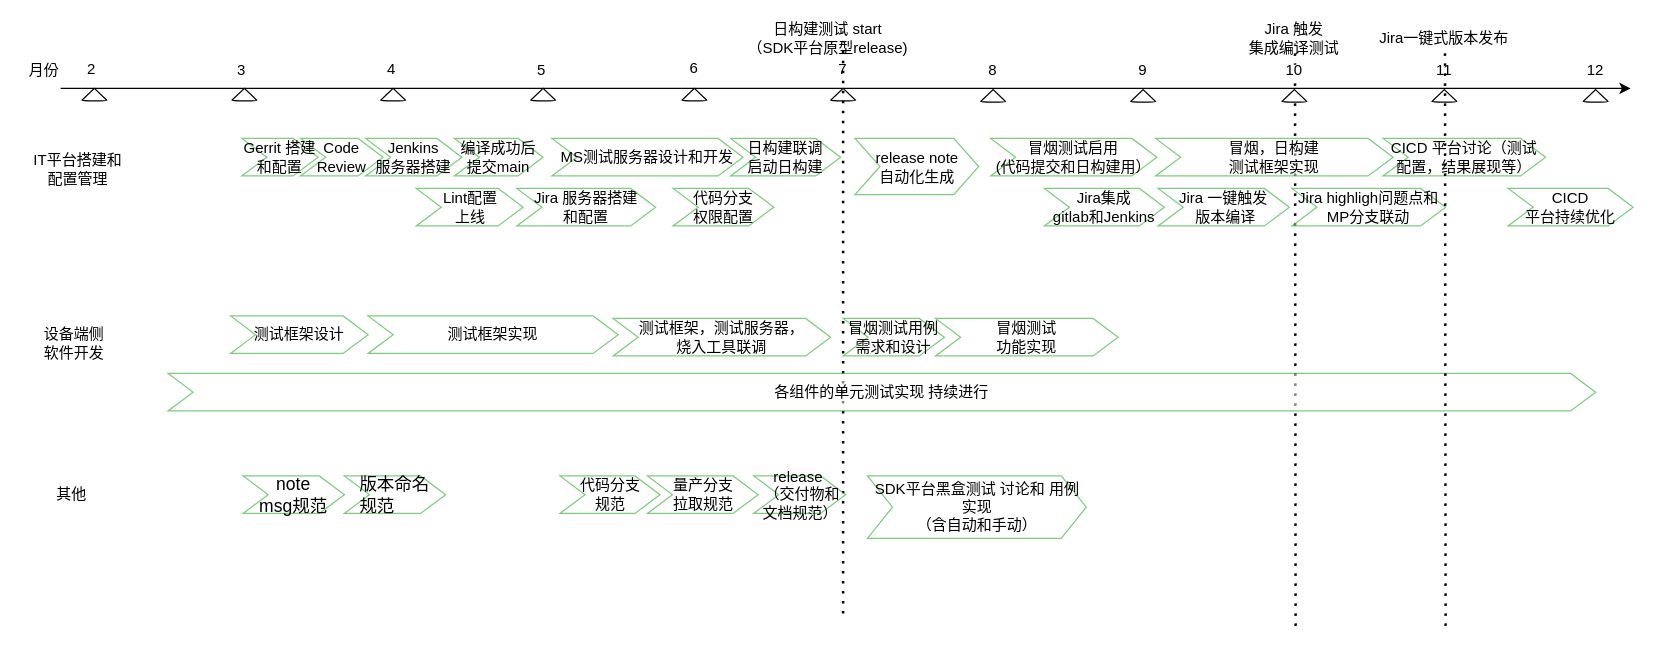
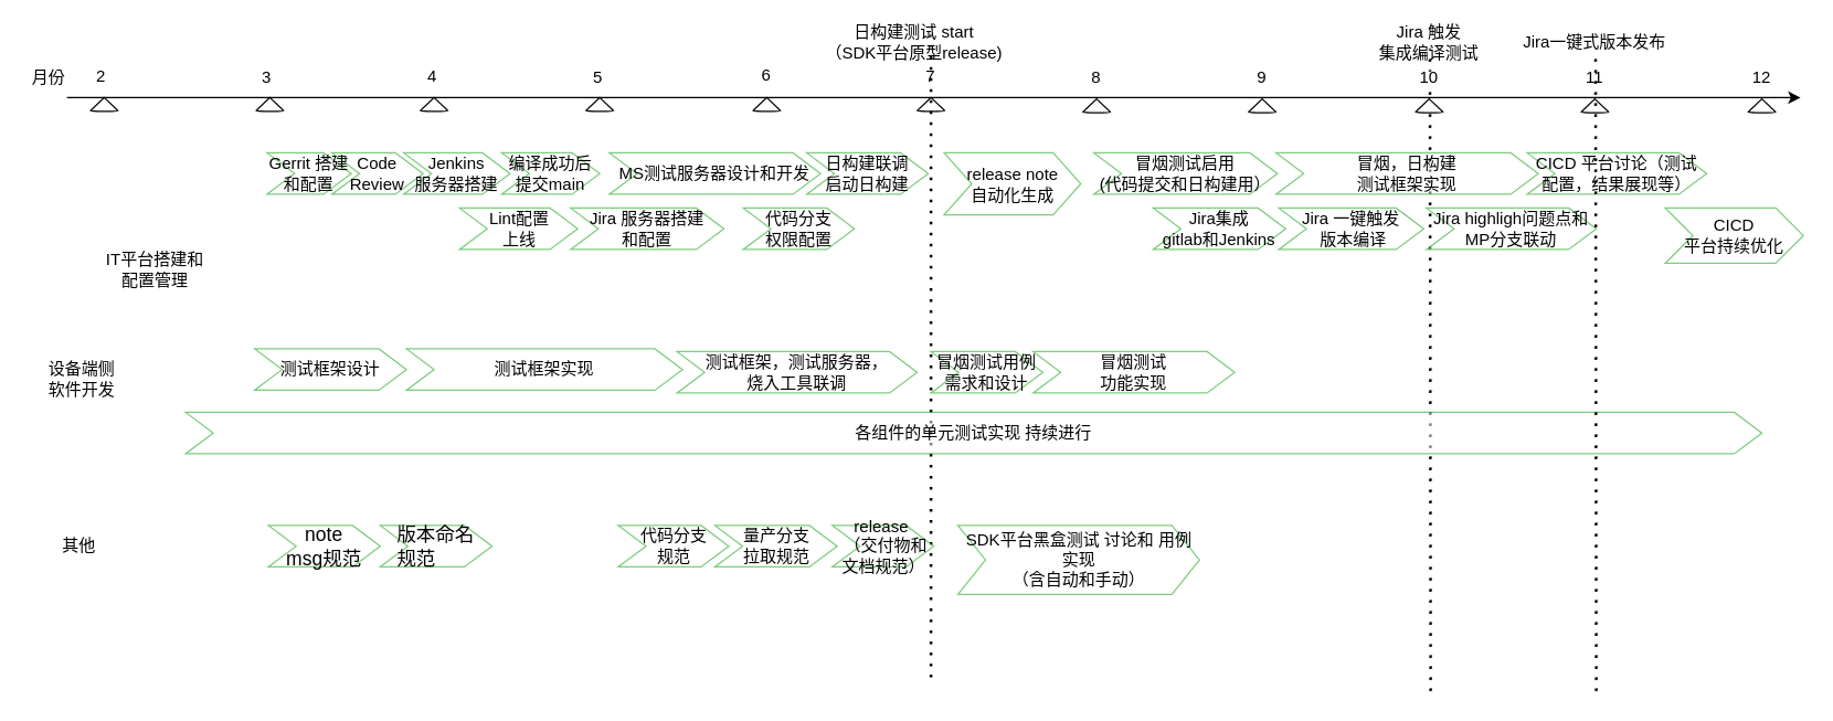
  <mxCell id="0" />
  <mxCell id="1" parent="0" />
  <mxCell id="2" value="月份" style="rounded=1;whiteSpace=wrap;html=1;strokeColor=none;" parent="1" vertex="1"><mxGeometry x="20" y="51" width="30" height="10" as="geometry" /></mxCell>
  <mxCell id="3" value="" style="verticalLabelPosition=bottom;verticalAlign=top;html=1;shape=mxgraph.basic.cone2;dx=0.5;dy=0.95;" parent="1" vertex="1"><mxGeometry x="65" y="70" width="20" height="10" as="geometry" /></mxCell>
  <mxCell id="4" value="" style="verticalLabelPosition=bottom;verticalAlign=top;html=1;shape=mxgraph.basic.cone2;dx=0.5;dy=0.95;" parent="1" vertex="1"><mxGeometry x="185" y="70" width="20" height="10" as="geometry" /></mxCell>
  <mxCell id="5" value="" style="verticalLabelPosition=bottom;verticalAlign=top;html=1;shape=mxgraph.basic.cone2;dx=0.5;dy=0.95;" parent="1" vertex="1"><mxGeometry x="304" y="70" width="20" height="10" as="geometry" /></mxCell>
  <mxCell id="6" value="" style="verticalLabelPosition=bottom;verticalAlign=top;html=1;shape=mxgraph.basic.cone2;dx=0.5;dy=0.95;" parent="1" vertex="1"><mxGeometry x="424" y="70" width="20" height="10" as="geometry" /></mxCell>
  <mxCell id="7" value="" style="verticalLabelPosition=bottom;verticalAlign=top;html=1;shape=mxgraph.basic.cone2;dx=0.5;dy=0.95;" parent="1" vertex="1"><mxGeometry x="545" y="70" width="20" height="10" as="geometry" /></mxCell>
  <mxCell id="8" value="" style="verticalLabelPosition=bottom;verticalAlign=top;html=1;shape=mxgraph.basic.cone2;dx=0.5;dy=0.95;" parent="1" vertex="1"><mxGeometry x="664" y="70" width="20" height="10" as="geometry" /></mxCell>
  <mxCell id="9" value="2" style="rounded=1;whiteSpace=wrap;html=1;strokeColor=none;" parent="1" vertex="1"><mxGeometry x="58" y="50" width="30" height="10" as="geometry" /></mxCell>
  <mxCell id="10" value="3" style="rounded=1;whiteSpace=wrap;html=1;strokeColor=none;" parent="1" vertex="1"><mxGeometry x="178" y="51" width="30" height="10" as="geometry" /></mxCell>
  <mxCell id="11" value="4" style="rounded=1;whiteSpace=wrap;html=1;strokeColor=none;" parent="1" vertex="1"><mxGeometry x="298" y="50" width="30" height="10" as="geometry" /></mxCell>
  <mxCell id="12" value="5" style="rounded=1;whiteSpace=wrap;html=1;strokeColor=none;" parent="1" vertex="1"><mxGeometry x="418" y="51" width="30" height="10" as="geometry" /></mxCell>
  <mxCell id="13" value="6" style="rounded=1;whiteSpace=wrap;html=1;strokeColor=none;" parent="1" vertex="1"><mxGeometry x="540" y="49" width="30" height="10" as="geometry" /></mxCell>
  <mxCell id="14" value="7" style="rounded=1;whiteSpace=wrap;html=1;strokeColor=none;" parent="1" vertex="1"><mxGeometry x="659" y="50" width="30" height="10" as="geometry" /></mxCell>
  <mxCell id="15" value="设备端侧&lt;br&gt;软件开发" style="rounded=1;whiteSpace=wrap;html=1;strokeColor=none;" parent="1" vertex="1"><mxGeometry x="24" y="249" width="70" height="50" as="geometry" /></mxCell>
  <mxCell id="16" value="" style="endArrow=classic;html=1;" parent="1" edge="1"><mxGeometry width="50" height="50" relative="1" as="geometry"><mxPoint x="48" y="70" as="sourcePoint" /><mxPoint x="1304" y="70" as="targetPoint" /></mxGeometry></mxCell>
  <mxCell id="17" value="Code Review" style="shape=step;perimeter=stepPerimeter;whiteSpace=wrap;html=1;fixedSize=1;opacity=50;strokeWidth=1;strokeColor=#009900;" parent="1" vertex="1"><mxGeometry x="240" y="110" width="66" height="30" as="geometry" /></mxCell>
  <mxCell id="18" value="MS测试服务器设计和开发" style="shape=step;perimeter=stepPerimeter;whiteSpace=wrap;html=1;fixedSize=1;opacity=50;strokeWidth=1;strokeColor=#009900;" parent="1" vertex="1"><mxGeometry x="441" y="110" width="153" height="30" as="geometry" /></mxCell>
  <mxCell id="19" value="" style="endArrow=none;dashed=1;html=1;dashPattern=1 3;strokeWidth=2;" parent="1" edge="1"><mxGeometry width="50" height="50" relative="1" as="geometry"><mxPoint x="1036" y="500" as="sourcePoint" /><mxPoint x="1035.5" y="34" as="targetPoint" /></mxGeometry></mxCell>
  <mxCell id="20" value="" style="endArrow=none;dashed=1;html=1;dashPattern=1 3;strokeWidth=2;" parent="1" edge="1"><mxGeometry width="50" height="50" relative="1" as="geometry"><mxPoint x="674" y="490" as="sourcePoint" /><mxPoint x="674" y="20" as="targetPoint" /></mxGeometry></mxCell>
  <mxCell id="21" value="日构建测试 start &lt;br&gt;（SDK平台原型release)" style="rounded=1;whiteSpace=wrap;html=1;strokeWidth=1;opacity=50;strokeColor=none;" parent="1" vertex="1"><mxGeometry x="594" y="20" width="136" height="20" as="geometry" /></mxCell>
  <mxCell id="22" value="测试框架设计" style="shape=step;perimeter=stepPerimeter;whiteSpace=wrap;html=1;fixedSize=1;opacity=50;strokeWidth=1;strokeColor=#009900;" parent="1" vertex="1"><mxGeometry x="184" y="252" width="110" height="30" as="geometry" /></mxCell>
- <mxCell id="23" value="IT平台搭建和&lt;br&gt;配置管理" style="rounded=1;whiteSpace=wrap;html=1;strokeColor=none;" parent="1" vertex="1"><mxGeometry x="22" y="110" width="80" height="50" as="geometry" /></mxCell>
+ <mxCell id="23" value="IT平台搭建和&lt;br&gt;配置管理" style="rounded=1;whiteSpace=wrap;html=1;strokeColor=none;" parent="1" vertex="1"><mxGeometry x="72" y="170" width="80" height="50" as="geometry" /></mxCell>
  <mxCell id="24" value="Gerrit 搭建&lt;br&gt;和配置" style="shape=step;perimeter=stepPerimeter;whiteSpace=wrap;html=1;fixedSize=1;opacity=50;strokeWidth=1;strokeColor=#009900;" parent="1" vertex="1"><mxGeometry x="193" y="110" width="61" height="30" as="geometry" /></mxCell>
  <mxCell id="25" value="Jira 服务器搭建&lt;br&gt;和配置" style="shape=step;perimeter=stepPerimeter;whiteSpace=wrap;html=1;fixedSize=1;opacity=50;strokeWidth=1;strokeColor=#009900;" parent="1" vertex="1"><mxGeometry x="413" y="150" width="111" height="30" as="geometry" /></mxCell>
  <mxCell id="26" value="代码分支&lt;br&gt;权限配置" style="shape=step;perimeter=stepPerimeter;whiteSpace=wrap;html=1;fixedSize=1;opacity=50;strokeWidth=1;strokeColor=#009900;" parent="1" vertex="1"><mxGeometry x="538" y="150" width="80.5" height="30" as="geometry" /></mxCell>
  <mxCell id="27" value="release note&lt;br&gt;自动化生成" style="shape=step;perimeter=stepPerimeter;whiteSpace=wrap;html=1;fixedSize=1;opacity=50;strokeWidth=1;strokeColor=#009900;" parent="1" vertex="1"><mxGeometry x="683.5" y="110" width="99" height="45" as="geometry" /></mxCell>
  <mxCell id="28" value="Lint配置&lt;br&gt;上线" style="shape=step;perimeter=stepPerimeter;whiteSpace=wrap;html=1;fixedSize=1;opacity=50;strokeWidth=1;strokeColor=#009900;" parent="1" vertex="1"><mxGeometry x="332.5" y="150" width="85.5" height="30" as="geometry" /></mxCell>
  <mxCell id="29" value="冒烟测试用例需求和设计" style="shape=step;perimeter=stepPerimeter;whiteSpace=wrap;html=1;fixedSize=1;opacity=50;strokeWidth=1;strokeColor=#009900;" parent="1" vertex="1"><mxGeometry x="674" y="254" width="81" height="30" as="geometry" /></mxCell>
  <mxCell id="30" value="冒烟测试&lt;br&gt;功能实现" style="shape=step;perimeter=stepPerimeter;whiteSpace=wrap;html=1;fixedSize=1;opacity=50;strokeWidth=1;strokeColor=#009900;" parent="1" vertex="1"><mxGeometry x="748" y="254" width="146" height="30" as="geometry" /></mxCell>
  <mxCell id="31" value="各组件的单元测试实现 持续进行" style="shape=step;perimeter=stepPerimeter;whiteSpace=wrap;html=1;fixedSize=1;opacity=50;strokeWidth=1;strokeColor=#009900;" parent="1" vertex="1"><mxGeometry x="134" y="298" width="1142" height="30" as="geometry" /></mxCell>
  <mxCell id="32" value="&lt;span&gt;Jira 一键触发&lt;br&gt;&amp;nbsp;版本编译&lt;/span&gt;" style="shape=step;perimeter=stepPerimeter;whiteSpace=wrap;html=1;fixedSize=1;opacity=50;strokeWidth=1;strokeColor=#009900;" parent="1" vertex="1"><mxGeometry x="926" y="150" width="105" height="30" as="geometry" /></mxCell>
  <mxCell id="33" value="Jira highligh问题点和MP分支联动" style="shape=step;perimeter=stepPerimeter;whiteSpace=wrap;html=1;fixedSize=1;opacity=50;strokeWidth=1;strokeColor=#009900;" parent="1" vertex="1"><mxGeometry x="1033" y="150" width="123" height="30" as="geometry" /></mxCell>
  <mxCell id="34" value="Jira集成 &lt;br&gt;gitlab和Jenkins" style="shape=step;perimeter=stepPerimeter;whiteSpace=wrap;html=1;fixedSize=1;opacity=50;strokeWidth=1;strokeColor=#009900;" parent="1" vertex="1"><mxGeometry x="835" y="150" width="96" height="30" as="geometry" /></mxCell>
  <mxCell id="35" value="" style="verticalLabelPosition=bottom;verticalAlign=top;html=1;shape=mxgraph.basic.cone2;dx=0.5;dy=0.95;" parent="1" vertex="1"><mxGeometry x="784" y="71" width="20" height="10" as="geometry" /></mxCell>
  <mxCell id="36" value="8" style="rounded=1;whiteSpace=wrap;html=1;strokeColor=none;" parent="1" vertex="1"><mxGeometry x="779" y="51" width="30" height="10" as="geometry" /></mxCell>
  <mxCell id="37" value="Jenkins&lt;br&gt;服务器搭建" style="shape=step;perimeter=stepPerimeter;whiteSpace=wrap;html=1;fixedSize=1;opacity=50;strokeWidth=1;strokeColor=#009900;" parent="1" vertex="1"><mxGeometry x="292" y="110" width="77" height="30" as="geometry" /></mxCell>
  <mxCell id="38" value="编译成功后提交main" style="shape=step;perimeter=stepPerimeter;whiteSpace=wrap;html=1;fixedSize=1;opacity=50;strokeWidth=1;strokeColor=#009900;" parent="1" vertex="1"><mxGeometry x="363" y="110" width="71" height="30" as="geometry" /></mxCell>
  <mxCell id="39" value="" style="verticalLabelPosition=bottom;verticalAlign=top;html=1;shape=mxgraph.basic.cone2;dx=0.5;dy=0.95;" parent="1" vertex="1"><mxGeometry x="904" y="71" width="20" height="10" as="geometry" /></mxCell>
  <mxCell id="40" value="9" style="rounded=1;whiteSpace=wrap;html=1;strokeColor=none;" parent="1" vertex="1"><mxGeometry x="899" y="51" width="30" height="10" as="geometry" /></mxCell>
  <mxCell id="41" value="" style="verticalLabelPosition=bottom;verticalAlign=top;html=1;shape=mxgraph.basic.cone2;dx=0.5;dy=0.95;" parent="1" vertex="1"><mxGeometry x="1025" y="71" width="20" height="10" as="geometry" /></mxCell>
  <mxCell id="42" value="10" style="rounded=1;whiteSpace=wrap;html=1;strokeColor=none;" parent="1" vertex="1"><mxGeometry x="1020" y="51" width="30" height="10" as="geometry" /></mxCell>
  <mxCell id="43" value="&lt;font style=&quot;font-size: 12px&quot;&gt;Jira 触发&lt;br&gt;集成编译测试&lt;/font&gt;" style="rounded=1;whiteSpace=wrap;html=1;strokeWidth=1;opacity=50;strokeColor=none;" parent="1" vertex="1"><mxGeometry x="975" y="20" width="120" height="20" as="geometry" /></mxCell>
  <mxCell id="44" value="代码分支&lt;br&gt;规范" style="shape=step;perimeter=stepPerimeter;whiteSpace=wrap;html=1;fixedSize=1;opacity=50;strokeWidth=1;strokeColor=#009900;" parent="1" vertex="1"><mxGeometry x="447.5" y="380" width="80" height="30" as="geometry" /></mxCell>
  <mxCell id="45" value="其他" style="rounded=1;whiteSpace=wrap;html=1;strokeColor=none;" parent="1" vertex="1"><mxGeometry x="22" y="370" width="70" height="50" as="geometry" /></mxCell>
  <mxCell id="46" value="&lt;span style=&quot;text-align: left ; font-size: 10.5pt&quot;&gt;note&lt;br&gt;&lt;/span&gt;&lt;span style=&quot;text-align: left ; font-size: 10.5pt&quot;&gt;msg&lt;/span&gt;&lt;span style=&quot;text-align: left ; font-size: 10.5pt&quot;&gt;规范&lt;/span&gt;" style="shape=step;perimeter=stepPerimeter;whiteSpace=wrap;html=1;fixedSize=1;opacity=50;strokeWidth=1;strokeColor=#009900;" parent="1" vertex="1"><mxGeometry x="194" y="380" width="81" height="30" as="geometry" /></mxCell>
  <mxCell id="47" value="量产分支 &lt;br&gt;拉取规范" style="shape=step;perimeter=stepPerimeter;whiteSpace=wrap;html=1;fixedSize=1;opacity=50;strokeWidth=1;strokeColor=#009900;" parent="1" vertex="1"><mxGeometry x="517.5" y="380" width="88.5" height="30" as="geometry" /></mxCell>
  <mxCell id="48" value="日构建联调&lt;br&gt;启动日构建" style="shape=step;perimeter=stepPerimeter;whiteSpace=wrap;html=1;fixedSize=1;opacity=50;strokeWidth=1;strokeColor=#009900;" parent="1" vertex="1"><mxGeometry x="584" y="110" width="88" height="30" as="geometry" /></mxCell>
  <mxCell id="49" value="冒烟测试启用&lt;br&gt;(代码提交和日构建用）" style="shape=step;perimeter=stepPerimeter;whiteSpace=wrap;html=1;fixedSize=1;opacity=50;strokeWidth=1;strokeColor=#009900;" parent="1" vertex="1"><mxGeometry x="792" y="110" width="133" height="30" as="geometry" /></mxCell>
  <mxCell id="50" value="测试框架实现" style="shape=step;perimeter=stepPerimeter;whiteSpace=wrap;html=1;fixedSize=1;opacity=50;strokeWidth=1;strokeColor=#009900;" parent="1" vertex="1"><mxGeometry x="294" y="252" width="200" height="30" as="geometry" /></mxCell>
  <mxCell id="51" value="测试框架，测试服务器，&lt;br&gt;烧入工具联调" style="shape=step;perimeter=stepPerimeter;whiteSpace=wrap;html=1;fixedSize=1;opacity=50;strokeWidth=1;strokeColor=#009900;" parent="1" vertex="1"><mxGeometry x="490" y="254" width="174" height="30" as="geometry" /></mxCell>
  <mxCell id="52" value="冒烟，日构建&lt;br&gt;测试框架实现" style="shape=step;perimeter=stepPerimeter;whiteSpace=wrap;html=1;fixedSize=1;opacity=50;strokeWidth=1;strokeColor=#009900;" parent="1" vertex="1"><mxGeometry x="924" y="110" width="190" height="30" as="geometry" /></mxCell>
  <mxCell id="53" value="&lt;div style=&quot;text-align: left&quot;&gt;&lt;span style=&quot;font-size: 14px&quot;&gt;版本命名&lt;/span&gt;&lt;/div&gt;&lt;div style=&quot;text-align: left&quot;&gt;&lt;span style=&quot;font-size: 14px&quot;&gt;规范&lt;/span&gt;&lt;/div&gt;" style="shape=step;perimeter=stepPerimeter;whiteSpace=wrap;html=1;fixedSize=1;opacity=50;strokeWidth=1;strokeColor=#009900;" parent="1" vertex="1"><mxGeometry x="275" y="380" width="81" height="30" as="geometry" /></mxCell>
  <mxCell id="54" value="release&amp;nbsp;&lt;br&gt;&amp;nbsp;（交付物和文档规范）" style="shape=step;perimeter=stepPerimeter;whiteSpace=wrap;html=1;fixedSize=1;opacity=50;strokeWidth=1;strokeColor=#009900;" parent="1" vertex="1"><mxGeometry x="602.5" y="380" width="73.5" height="30" as="geometry" /></mxCell>
  <mxCell id="55" value="" style="verticalLabelPosition=bottom;verticalAlign=top;html=1;shape=mxgraph.basic.cone2;dx=0.5;dy=0.95;" parent="1" vertex="1"><mxGeometry x="1145" y="71" width="20" height="10" as="geometry" /></mxCell>
  <mxCell id="56" value="11" style="rounded=1;whiteSpace=wrap;html=1;strokeColor=none;" parent="1" vertex="1"><mxGeometry x="1140" y="51" width="30" height="10" as="geometry" /></mxCell>
  <mxCell id="57" value="" style="verticalLabelPosition=bottom;verticalAlign=top;html=1;shape=mxgraph.basic.cone2;dx=0.5;dy=0.95;" parent="1" vertex="1"><mxGeometry x="1266" y="71" width="20" height="10" as="geometry" /></mxCell>
  <mxCell id="58" value="12" style="rounded=1;whiteSpace=wrap;html=1;strokeColor=none;" parent="1" vertex="1"><mxGeometry x="1261" y="51" width="30" height="10" as="geometry" /></mxCell>
  <mxCell id="59" value="CICD 平台讨论（测试配置，结果展现等）" style="shape=step;perimeter=stepPerimeter;whiteSpace=wrap;html=1;fixedSize=1;opacity=50;strokeWidth=1;strokeColor=#009900;" parent="1" vertex="1"><mxGeometry x="1106" y="110" width="130" height="30" as="geometry" /></mxCell>
- <mxCell id="60" value="CICD&lt;br&gt;平台持续优化" style="shape=step;perimeter=stepPerimeter;whiteSpace=wrap;html=1;fixedSize=1;opacity=50;strokeWidth=1;strokeColor=#009900;" parent="1" vertex="1"><mxGeometry x="1206" y="150" width="100" height="30" as="geometry" /></mxCell>
+ <mxCell id="60" value="CICD&lt;br&gt;平台持续优化" style="shape=step;perimeter=stepPerimeter;whiteSpace=wrap;html=1;fixedSize=1;opacity=50;strokeWidth=1;strokeColor=#009900;" parent="1" vertex="1"><mxGeometry x="1206" y="150" width="100" height="40" as="geometry" /></mxCell>
  <mxCell id="61" value="SDK平台黑盒测试 讨论和 用例实现 &lt;br&gt;（含自动和手动）" style="shape=step;perimeter=stepPerimeter;whiteSpace=wrap;html=1;fixedSize=1;opacity=50;strokeWidth=1;strokeColor=#009900;" parent="1" vertex="1"><mxGeometry x="693.5" y="380" width="175" height="50" as="geometry" /></mxCell>
  <mxCell id="62" value="" style="endArrow=none;dashed=1;html=1;dashPattern=1 3;strokeWidth=2;" parent="1" edge="1"><mxGeometry width="50" height="50" relative="1" as="geometry"><mxPoint x="1156" y="500" as="sourcePoint" /><mxPoint x="1155.5" y="40" as="targetPoint" /></mxGeometry></mxCell>
  <mxCell id="63" value="Jira一键式版本发布" style="rounded=1;whiteSpace=wrap;html=1;strokeWidth=1;opacity=50;strokeColor=none;" parent="1" vertex="1"><mxGeometry x="1087" y="20" width="136" height="20" as="geometry" /></mxCell>
